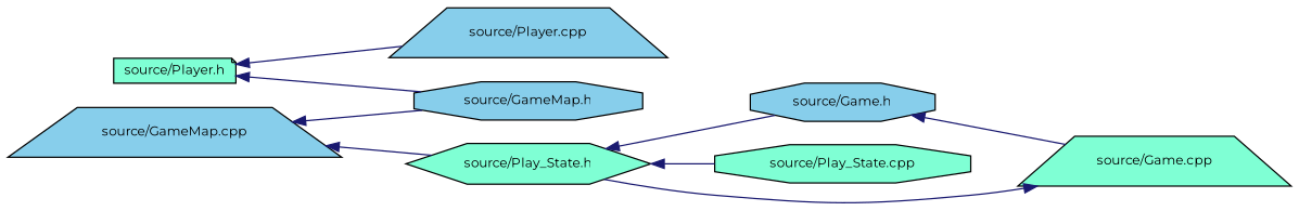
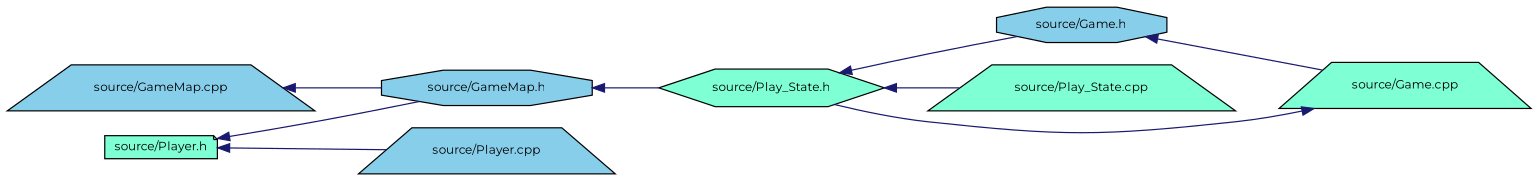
  digraph {
    fontname=Montserrat
    rankdir=LR
    node [color=black fillcolor=aquamarine fontname=Montserrat fontsize=10 shape=octagon style=filled]
    edge [color=midnightblue dir=back fontname=Montserrat fontsize=10 labelfontname=Helvetica labelfontsize=10 style=solid]
    n1 [fontcolor=black height=0.2 label="source/Player.h" shape=note width=0.4]
    n2 [fillcolor=skyblue height=0.2 label="source/GameMap.h" width=0.4]
    n3 [fillcolor=skyblue height=0.2 label="source/Player.cpp" shape=trapezium width=0.4]
    n4 [height=0.2 label="source/Play_State.h" shape=hexagon width=0.4]
    n5 [fillcolor=skyblue height=0.2 label="source/Game.h" width=0.4]
-   n6 [height=0.2 label="source/Play_State.cpp" width=0.4]
+   n6 [height=0.2 label="source/Play_State.cpp" shape=trapezium width=0.4]
    n7 [height=0.2 label="source/Game.cpp" shape=trapezium width=0.4]
    n8 [fillcolor=skyblue height=0.2 label="source/GameMap.cpp" shape=trapezium width=0.4]
    n1 -> n2
    n1 -> n3
-   n8 -> n4
+   n2 -> n4
    n4 -> n5
    n4 -> n6
    n5 -> n7
    n7 -> n4
    n8 -> n2
  }
